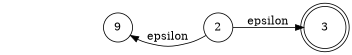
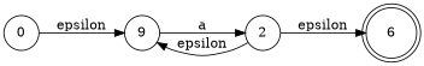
  digraph {
    rankdir=LR
    node [shape=circle]
    n1 [label=9]
+   0
    2
-   3 [shape=doublecircle]
+   3 [shape=doublecircle label=6]
+   n1 -> 2 [label=a]
+   0 -> n1 [label=epsilon]
    2 -> n1 [label=epsilon]
    2 -> 3 [label=epsilon]
  }
